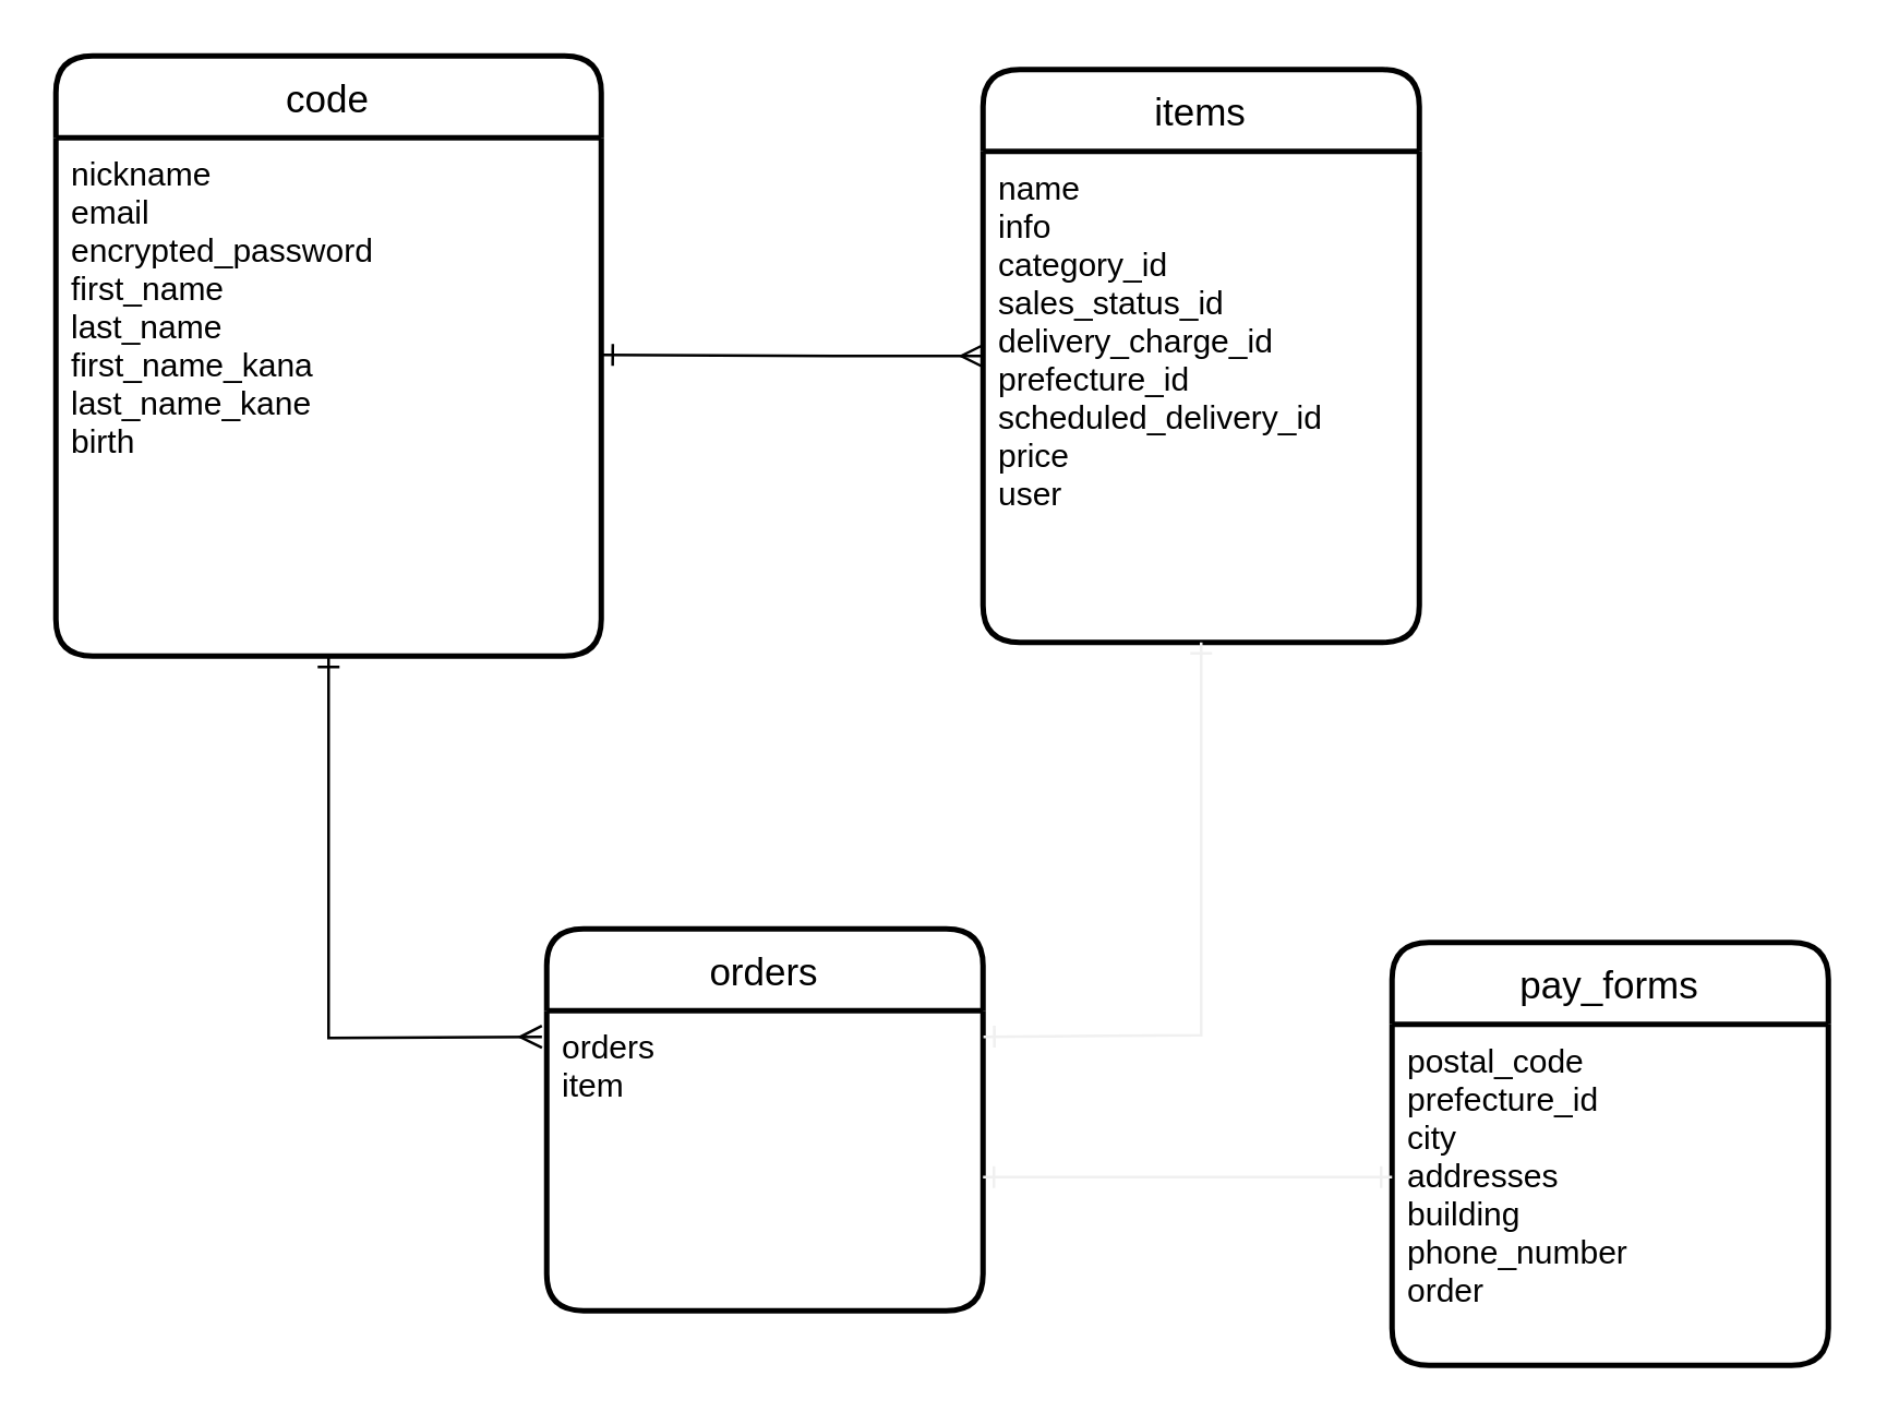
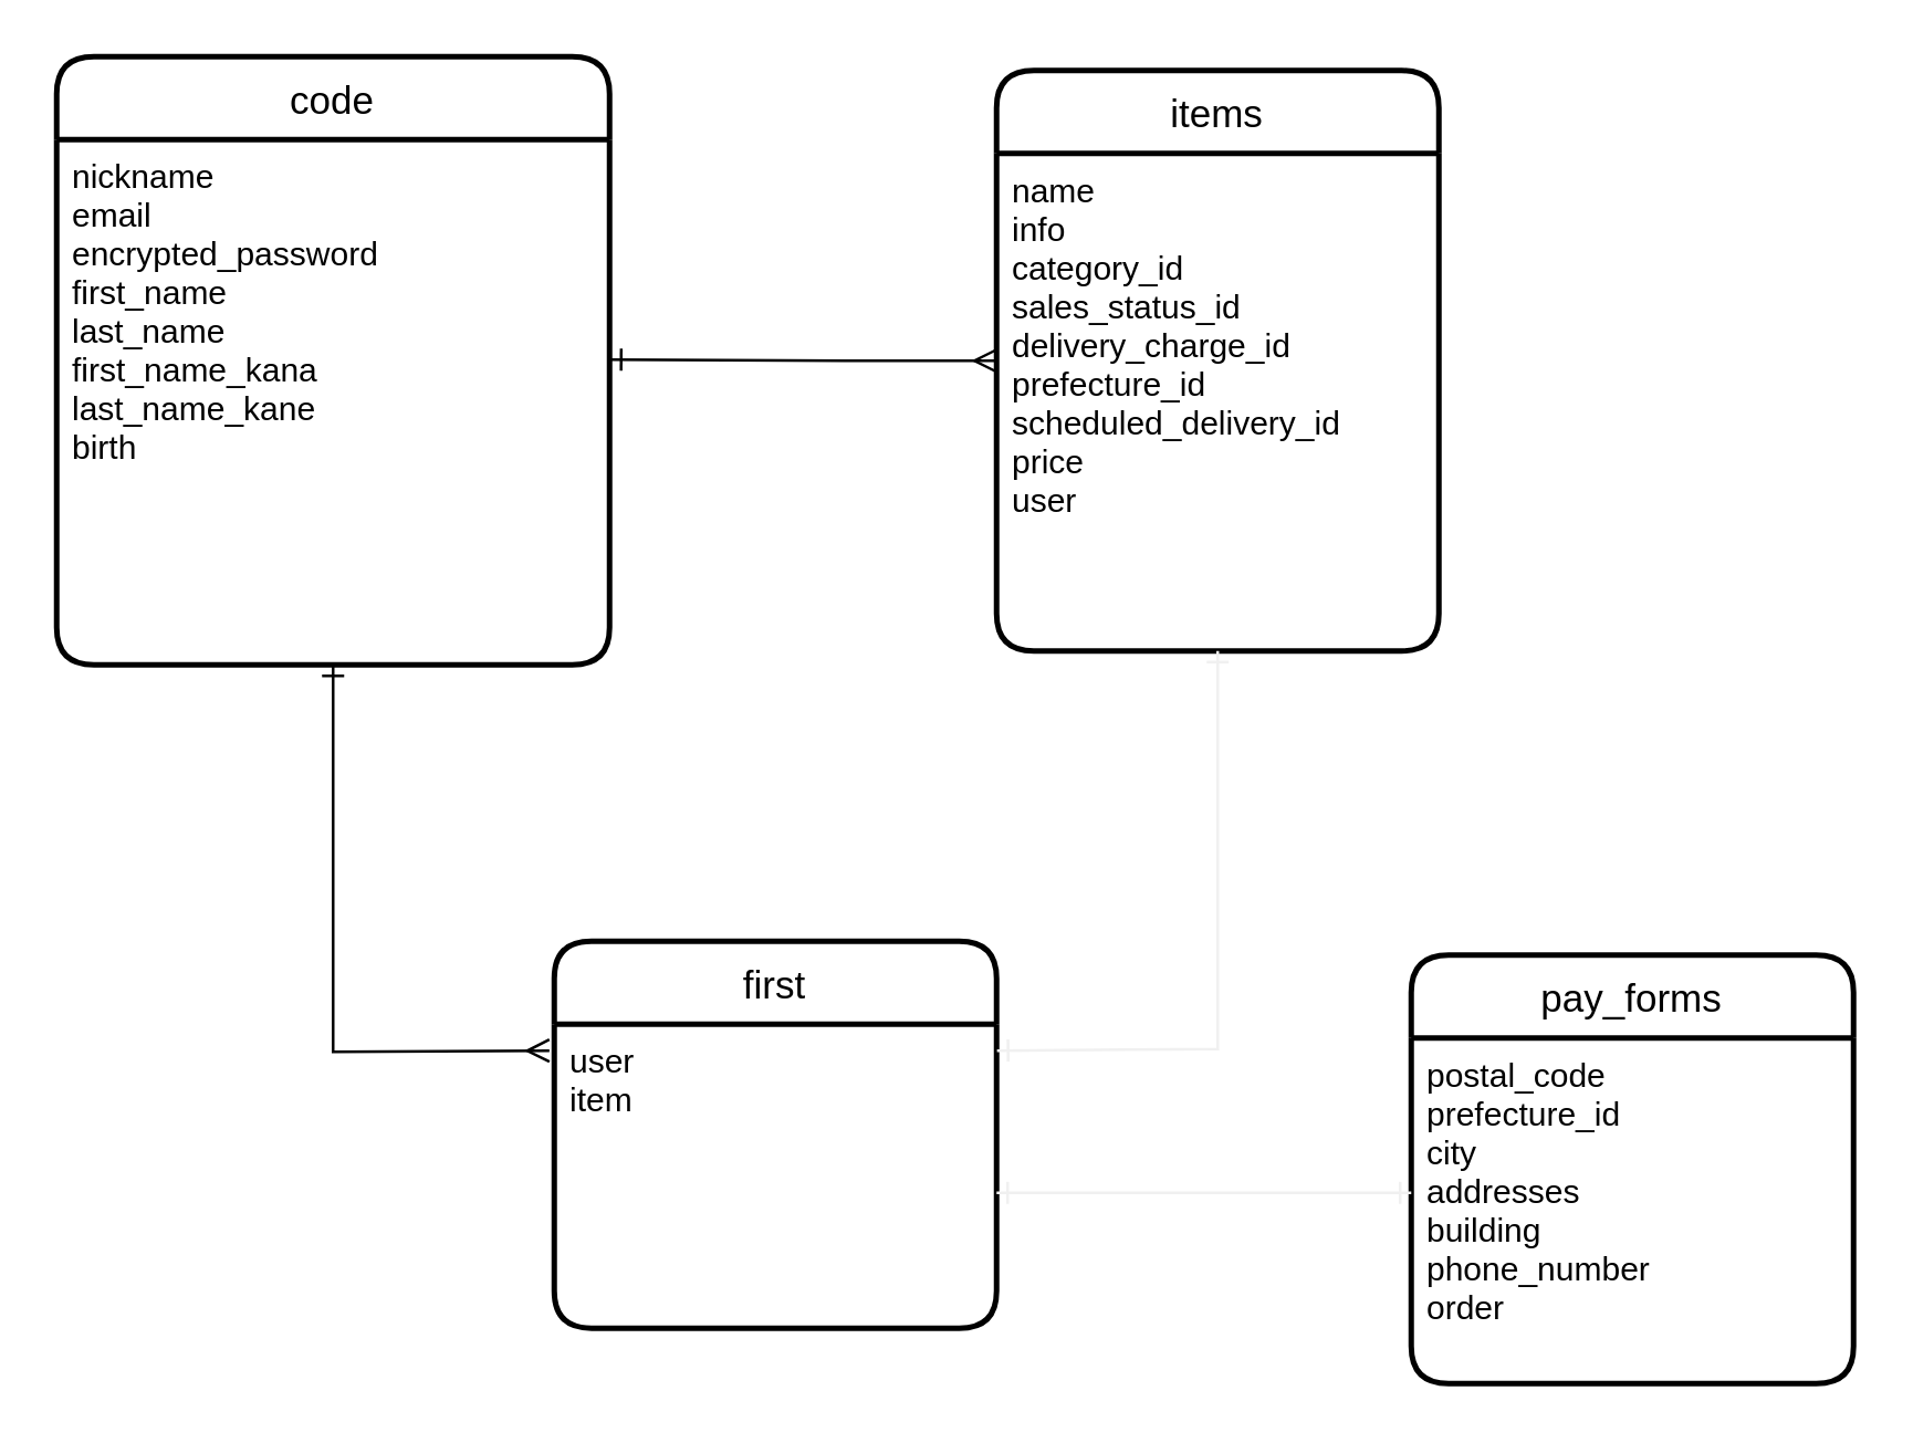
  <mxCell id="0" />
  <mxCell id="1" parent="0" />
  <mxCell id="2" value="code" style="swimlane;childLayout=stackLayout;horizontal=1;startSize=30;horizontalStack=0;rounded=1;fontSize=14;fontStyle=0;strokeWidth=2;resizeParent=0;resizeLast=1;shadow=0;dashed=0;align=center;" parent="1" vertex="1"><mxGeometry x="20" y="20" width="200" height="220" as="geometry"><mxRectangle x="140" y="130" width="70" height="30" as="alternateBounds" /></mxGeometry></mxCell>
  <mxCell id="3" value="nickname&#10;email&#10;encrypted_password&#10;first_name&#10;last_name&#10;first_name_kana&#10;last_name_kane&#10;birth" style="align=left;strokeColor=none;fillColor=none;spacingLeft=4;fontSize=12;verticalAlign=top;resizable=0;rotatable=0;part=1;" parent="2" vertex="1"><mxGeometry y="30" width="200" height="190" as="geometry" /></mxCell>
- <mxCell id="4" value="orders" style="swimlane;childLayout=stackLayout;horizontal=1;startSize=30;horizontalStack=0;rounded=1;fontSize=14;fontStyle=0;strokeWidth=2;resizeParent=0;resizeLast=1;shadow=0;dashed=0;align=center;" parent="1" vertex="1"><mxGeometry x="200" y="340" width="160" height="140" as="geometry" /></mxCell>
- <mxCell id="5" value="orders &#10;item" style="align=left;strokeColor=none;fillColor=none;spacingLeft=4;fontSize=12;verticalAlign=top;resizable=0;rotatable=0;part=1;" parent="4" vertex="1"><mxGeometry y="30" width="160" height="110" as="geometry" /></mxCell>
+ <mxCell id="4" value="first" style="swimlane;childLayout=stackLayout;horizontal=1;startSize=30;horizontalStack=0;rounded=1;fontSize=14;fontStyle=0;strokeWidth=2;resizeParent=0;resizeLast=1;shadow=0;dashed=0;align=center;" parent="1" vertex="1"><mxGeometry x="200" y="340" width="160" height="140" as="geometry" /></mxCell>
+ <mxCell id="5" value="user &#10;item" style="align=left;strokeColor=none;fillColor=none;spacingLeft=4;fontSize=12;verticalAlign=top;resizable=0;rotatable=0;part=1;" parent="4" vertex="1"><mxGeometry y="30" width="160" height="110" as="geometry" /></mxCell>
  <mxCell id="6" value="items" style="swimlane;childLayout=stackLayout;horizontal=1;startSize=30;horizontalStack=0;rounded=1;fontSize=14;fontStyle=0;strokeWidth=2;resizeParent=0;resizeLast=1;shadow=0;dashed=0;align=center;" parent="1" vertex="1"><mxGeometry x="360" y="25" width="160" height="210" as="geometry" /></mxCell>
  <mxCell id="7" value="name&#10;info&#10;category_id&#10;sales_status_id&#10;delivery_charge_id&#10;prefecture_id&#10;scheduled_delivery_id&#10;price&#10;user" style="align=left;strokeColor=none;fillColor=none;spacingLeft=4;fontSize=12;verticalAlign=top;resizable=0;rotatable=0;part=1;" parent="6" vertex="1"><mxGeometry y="30" width="160" height="180" as="geometry" /></mxCell>
  <mxCell id="8" value="pay_forms" style="swimlane;childLayout=stackLayout;horizontal=1;startSize=30;horizontalStack=0;rounded=1;fontSize=14;fontStyle=0;strokeWidth=2;resizeParent=0;resizeLast=1;shadow=0;dashed=0;align=center;" parent="1" vertex="1"><mxGeometry x="510" y="345" width="160" height="155" as="geometry" /></mxCell>
  <mxCell id="9" style="edgeStyle=none;rounded=0;orthogonalLoop=1;jettySize=auto;html=1;startArrow=ERone;startFill=0;endArrow=ERone;endFill=0;strokeColor=#f0f0f0;" parent="8" edge="1"><mxGeometry relative="1" as="geometry"><mxPoint x="-150" y="86" as="sourcePoint" /><mxPoint y="86" as="targetPoint" /></mxGeometry></mxCell>
  <mxCell id="10" value="postal_code&#10;prefecture_id&#10;city&#10;addresses&#10;building&#10;phone_number&#10;order" style="align=left;strokeColor=none;fillColor=none;spacingLeft=4;fontSize=12;verticalAlign=top;resizable=0;rotatable=0;part=1;" parent="8" vertex="1"><mxGeometry y="30" width="160" height="125" as="geometry" /></mxCell>
  <mxCell id="11" style="edgeStyle=none;rounded=0;orthogonalLoop=1;jettySize=auto;html=1;startArrow=ERone;startFill=0;endArrow=ERmany;endFill=0;exitX=1.001;exitY=0.419;exitDx=0;exitDy=0;exitPerimeter=0;entryX=0;entryY=0.5;entryDx=0;entryDy=0;" parent="1" source="3" target="6" edge="1"><mxGeometry relative="1" as="geometry"><mxPoint x="350" y="130" as="targetPoint" /><Array as="points"><mxPoint x="310" y="130" /></Array></mxGeometry></mxCell>
  <mxCell id="12" style="edgeStyle=none;rounded=0;orthogonalLoop=1;jettySize=auto;html=1;exitX=0.5;exitY=1;exitDx=0;exitDy=0;startArrow=ERone;startFill=0;endArrow=ERmany;endFill=0;entryX=-0.011;entryY=0.087;entryDx=0;entryDy=0;entryPerimeter=0;" parent="1" source="3" target="5" edge="1"><mxGeometry relative="1" as="geometry"><mxPoint x="190" y="370" as="targetPoint" /><Array as="points"><mxPoint x="120" y="380" /></Array></mxGeometry></mxCell>
  <mxCell id="13" style="edgeStyle=none;rounded=0;orthogonalLoop=1;jettySize=auto;html=1;exitX=0.5;exitY=1;exitDx=0;exitDy=0;startArrow=ERone;startFill=0;endArrow=ERone;endFill=0;strokeColor=#f0f0f0;entryX=1.001;entryY=0.087;entryDx=0;entryDy=0;entryPerimeter=0;" parent="1" source="7" target="5" edge="1"><mxGeometry relative="1" as="geometry"><mxPoint x="380" y="382" as="targetPoint" /><Array as="points"><mxPoint x="440" y="379" /></Array></mxGeometry></mxCell>
